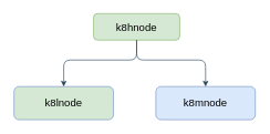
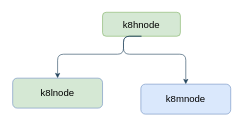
  <mxCell id="0" />
  <mxCell id="1" parent="0" />
- <mxCell id="2" value="&lt;font style=&quot;font-size: 16px&quot;&gt;k8hnode&lt;/font&gt;" style="rounded=1;whiteSpace=wrap;html=1;fillColor=#d5e8d4;strokeColor=#82b366;" vertex="1" parent="1"><mxGeometry x="140" y="20" width="130" height="40" as="geometry" /></mxCell>
+ <mxCell id="2" value="&lt;font style=&quot;font-size: 16px&quot;&gt;k8hnode&lt;/font&gt;" style="rounded=1;whiteSpace=wrap;html=1;fillColor=#d5e8d4;strokeColor=#82b366;" vertex="1" parent="1"><mxGeometry x="170" y="20" width="130" height="40" as="geometry" /></mxCell>
  <mxCell id="3" value="&lt;span style=&quot;font-size: 16px&quot;&gt;k8lnode&lt;/span&gt;" style="rounded=1;whiteSpace=wrap;html=1;fillColor=#d5e8d4;strokeColor=#6c8ebf;" vertex="1" parent="1"><mxGeometry x="20" y="130" width="150" height="50" as="geometry" /></mxCell>
- <mxCell id="4" value="&lt;span style=&quot;font-size: 16px&quot;&gt;k8mnode&lt;/span&gt;" style="rounded=1;whiteSpace=wrap;html=1;fillColor=#dae8fc;strokeColor=#6c8ebf;" vertex="1" parent="1"><mxGeometry x="234" y="130" width="150" height="50" as="geometry" /></mxCell>
+ <mxCell id="4" value="&lt;span style=&quot;font-size: 16px&quot;&gt;k8mnode&lt;/span&gt;" style="rounded=1;whiteSpace=wrap;html=1;fillColor=#dae8fc;strokeColor=#6c8ebf;" vertex="1" parent="1"><mxGeometry x="234" y="140" width="150" height="50" as="geometry" /></mxCell>
  <mxCell id="5" value="" style="edgeStyle=segmentEdgeStyle;endArrow=classic;html=1;exitX=0.5;exitY=1;exitDx=0;exitDy=0;fillColor=#bac8d3;strokeColor=#23445d;" edge="1" parent="1" source="2"><mxGeometry width="50" height="50" relative="1" as="geometry"><mxPoint x="90" y="170" as="sourcePoint" /><mxPoint x="95" y="130" as="targetPoint" /><Array as="points"><mxPoint x="205" y="90" /><mxPoint x="95" y="90" /></Array></mxGeometry></mxCell>
  <mxCell id="6" value="" style="edgeStyle=segmentEdgeStyle;endArrow=classic;html=1;exitX=0.5;exitY=1;exitDx=0;exitDy=0;entryX=0.5;entryY=0;entryDx=0;entryDy=0;fillColor=#bac8d3;strokeColor=#23445d;" edge="1" parent="1" source="2" target="4"><mxGeometry width="50" height="50" relative="1" as="geometry"><mxPoint x="215" y="110" as="sourcePoint" /><mxPoint x="65" y="190" as="targetPoint" /><Array as="points"><mxPoint x="205" y="90" /><mxPoint x="309" y="90" /></Array></mxGeometry></mxCell>
